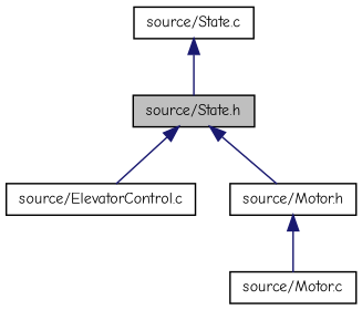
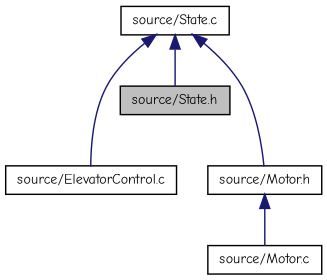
  digraph {
    fontname="Comic Neue"
    node [color=black fillcolor=white fontname="Comic Neue" fontsize=10 shape=record style=filled]
    edge [color=midnightblue dir=back fontname="Comic Neue" fontsize=10 labelfontname=Helvetica labelfontsize=10 style=solid]
    n1 [fillcolor=grey75 fontcolor=black height=0.2 label="source/State.h" width=0.4]
    n2 [height=0.2 label="source/ElevatorControl.c" width=0.4]
    n3 [height=0.2 label="source/Motor.h" width=0.4]
    n4 [height=0.2 label="source/Motor.c" width=0.4]
    n5 [height=0.2 label="source/State.c" width=0.4]
-   n1 -> n2
-   n1 -> n3
+   n5 -> n2
+   n5 -> n3
    n3 -> n4
    n5 -> n1
  }
